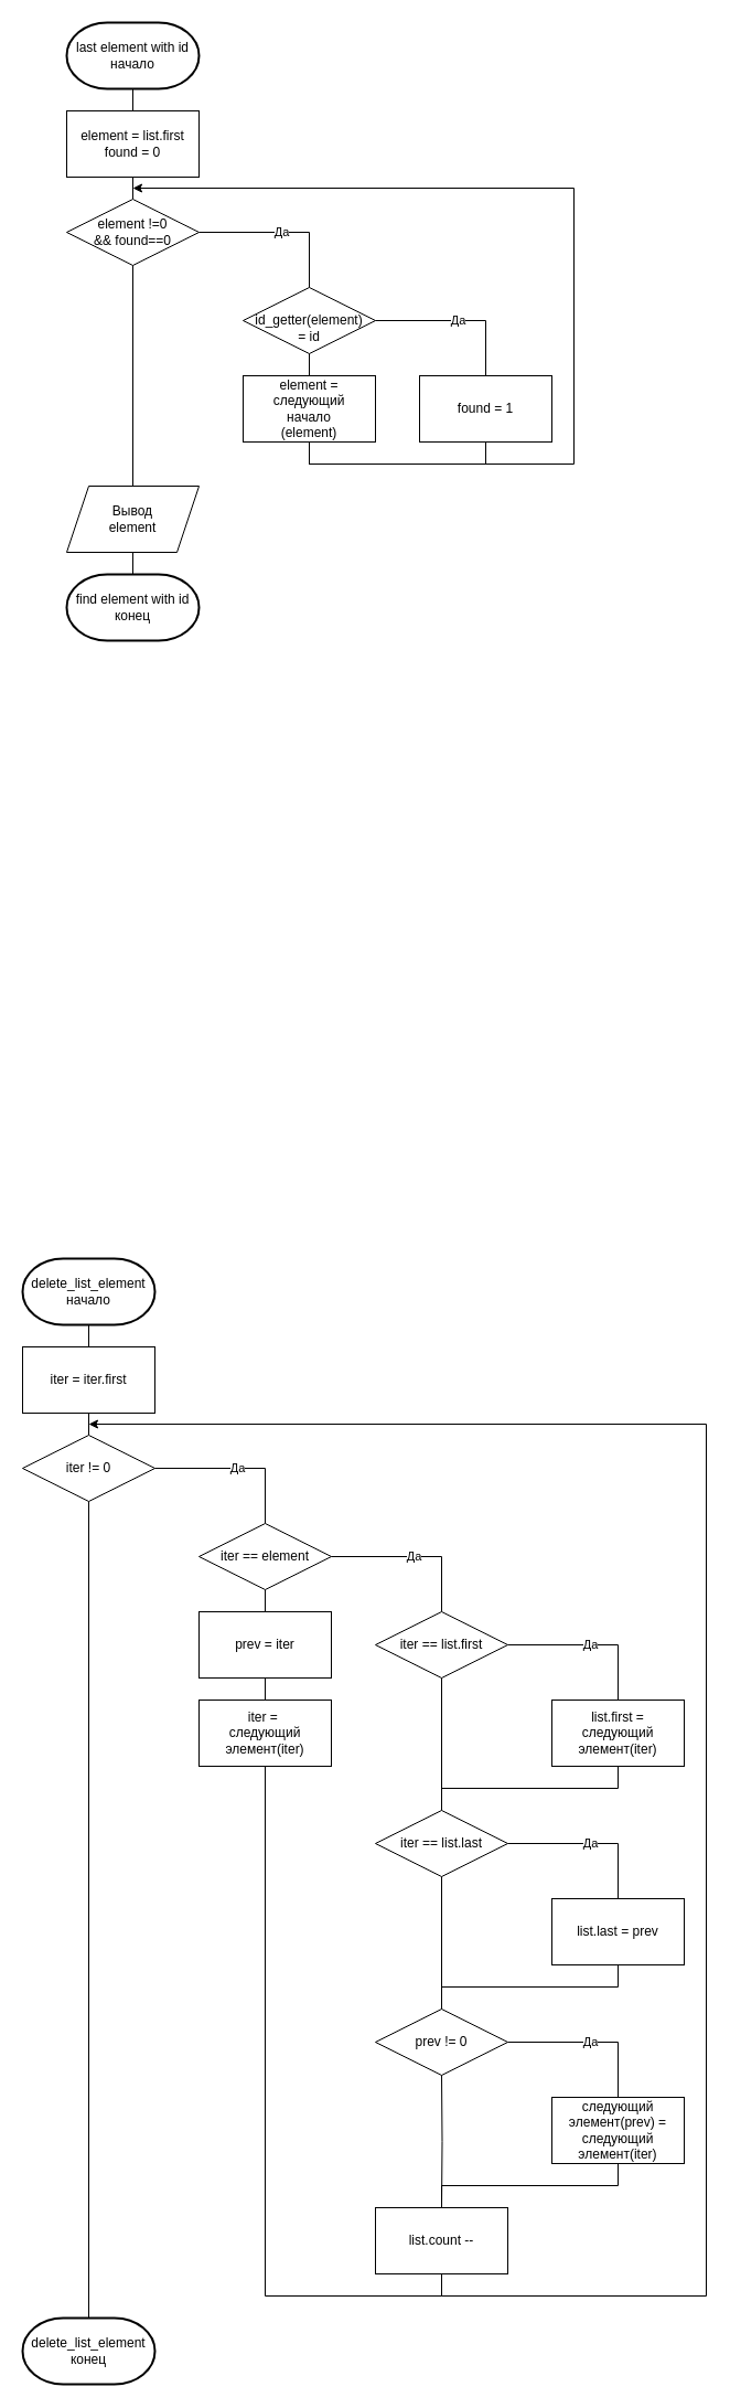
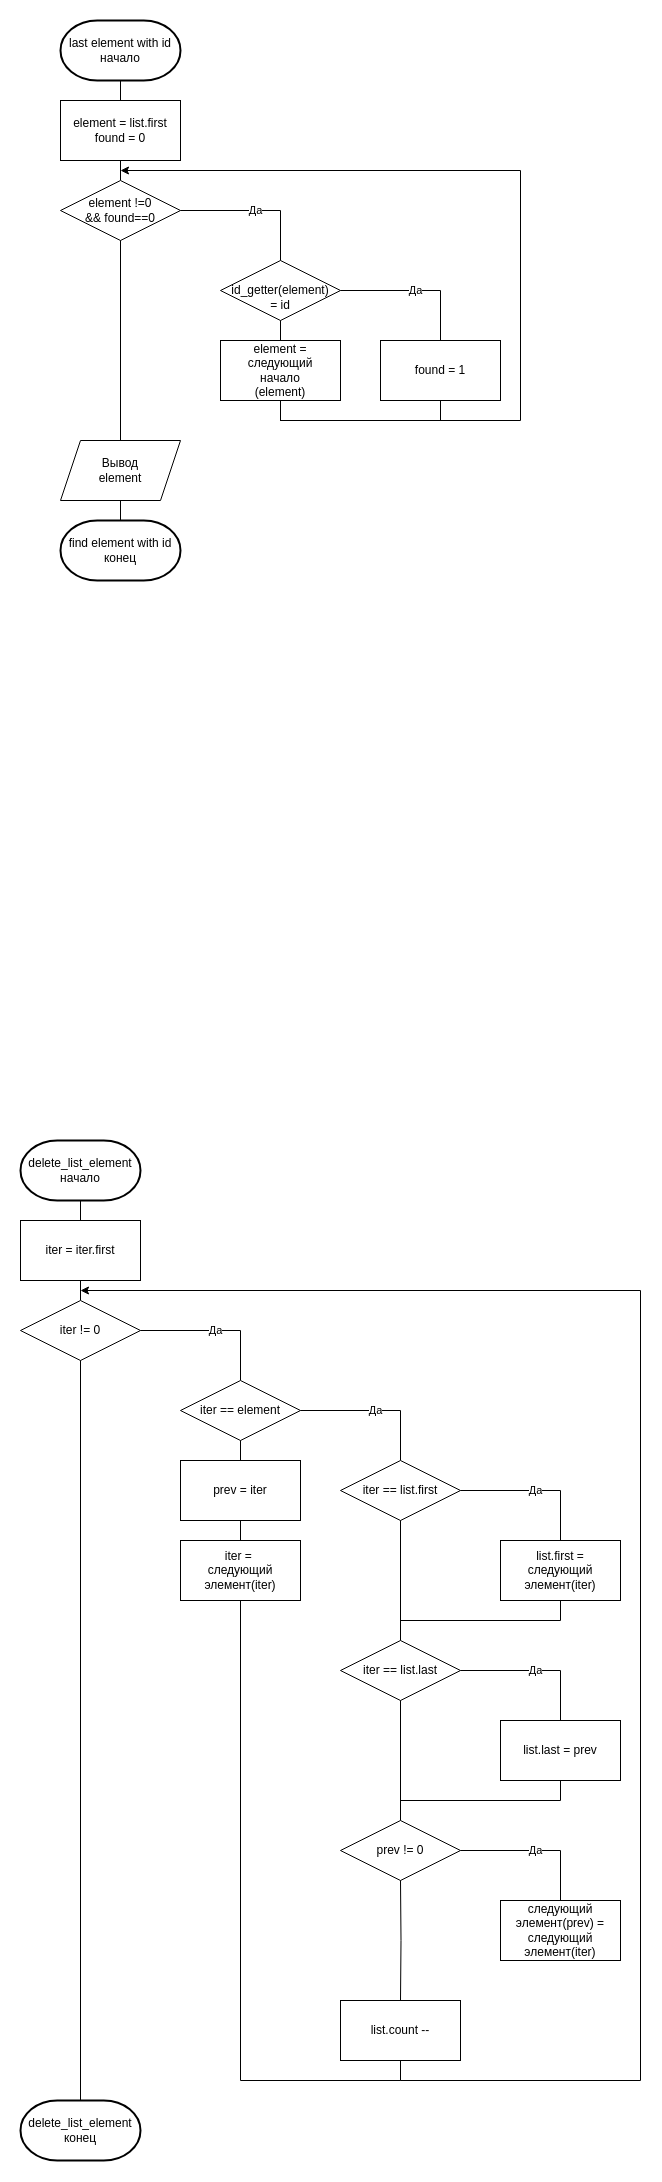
  <mxCell id="0" />
  <mxCell id="1" parent="0" />
  <mxCell id="2" value="last element with id&lt;br&gt;начало" style="strokeWidth=2;html=1;shape=mxgraph.flowchart.terminator;whiteSpace=wrap;" parent="1" vertex="1"><mxGeometry x="60" y="20" width="120" height="60" as="geometry" /></mxCell>
  <mxCell id="3" value="" style="endArrow=none;html=1;rounded=0;edgeStyle=orthogonalEdgeStyle;entryX=0.5;entryY=1;entryDx=0;entryDy=0;entryPerimeter=0;exitX=0.5;exitY=0;exitDx=0;exitDy=0;" parent="1" source="4" target="2" edge="1"><mxGeometry width="50" height="50" relative="1" as="geometry"><mxPoint x="120" y="100" as="sourcePoint" /><mxPoint x="120" y="100" as="targetPoint" /><Array as="points" /></mxGeometry></mxCell>
  <mxCell id="4" value="element = list.first&lt;br&gt;found = 0" style="rounded=0;whiteSpace=wrap;html=1;" parent="1" vertex="1"><mxGeometry x="60" y="100" width="120" height="60" as="geometry" /></mxCell>
  <mxCell id="5" value="" style="endArrow=none;html=1;rounded=0;edgeStyle=orthogonalEdgeStyle;entryX=0.5;entryY=1;entryDx=0;entryDy=0;" parent="1" target="4" edge="1"><mxGeometry width="50" height="50" relative="1" as="geometry"><mxPoint x="120" y="180" as="sourcePoint" /><mxPoint x="170" y="190" as="targetPoint" /><Array as="points"><mxPoint x="120" y="180" /><mxPoint x="120" y="180" /></Array></mxGeometry></mxCell>
  <mxCell id="6" value="&lt;br&gt;id_getter(element)&lt;br&gt;= id" style="rhombus;whiteSpace=wrap;html=1;" parent="1" vertex="1"><mxGeometry x="220" y="260" width="120" height="60" as="geometry" /></mxCell>
  <mxCell id="7" value="" style="endArrow=none;html=1;rounded=0;edgeStyle=orthogonalEdgeStyle;entryX=0.5;entryY=1;entryDx=0;entryDy=0;exitX=0.5;exitY=0;exitDx=0;exitDy=0;" parent="1" source="51" target="6" edge="1"><mxGeometry width="50" height="50" relative="1" as="geometry"><mxPoint x="280" y="340" as="sourcePoint" /><mxPoint x="320" y="360" as="targetPoint" /><Array as="points" /></mxGeometry></mxCell>
  <mxCell id="8" value="Да" style="endArrow=none;html=1;rounded=0;edgeStyle=orthogonalEdgeStyle;entryX=1;entryY=0.5;entryDx=0;entryDy=0;exitX=0.5;exitY=0;exitDx=0;exitDy=0;" parent="1" source="9" target="6" edge="1"><mxGeometry width="50" height="50" relative="1" as="geometry"><mxPoint x="440" y="340" as="sourcePoint" /><mxPoint x="420" y="320" as="targetPoint" /><Array as="points"><mxPoint x="440" y="290" /></Array></mxGeometry></mxCell>
  <mxCell id="9" value="found = 1" style="rounded=0;whiteSpace=wrap;html=1;" parent="1" vertex="1"><mxGeometry x="380" y="340" width="120" height="60" as="geometry" /></mxCell>
  <mxCell id="10" value="" style="endArrow=none;html=1;rounded=0;edgeStyle=orthogonalEdgeStyle;entryX=0.5;entryY=1;entryDx=0;entryDy=0;exitX=0.5;exitY=1;exitDx=0;exitDy=0;" parent="1" target="9" edge="1"><mxGeometry width="50" height="50" relative="1" as="geometry"><mxPoint x="280" y="400" as="sourcePoint" /><mxPoint x="490" y="430" as="targetPoint" /><Array as="points"><mxPoint x="280" y="420" /><mxPoint x="440" y="420" /></Array></mxGeometry></mxCell>
  <mxCell id="11" value="" style="endArrow=none;html=1;rounded=0;edgeStyle=orthogonalEdgeStyle;entryX=0.5;entryY=1;entryDx=0;entryDy=0;exitX=0.5;exitY=1;exitDx=0;exitDy=0;" parent="1" source="9" target="51" edge="1"><mxGeometry width="50" height="50" relative="1" as="geometry"><mxPoint x="280" y="440" as="sourcePoint" /><mxPoint x="280" y="400" as="targetPoint" /><Array as="points"><mxPoint x="440" y="420" /><mxPoint x="280" y="420" /></Array></mxGeometry></mxCell>
  <mxCell id="12" value="element !=0&lt;br&gt;&amp;amp;&amp;amp; found==0" style="rhombus;whiteSpace=wrap;html=1;" parent="1" vertex="1"><mxGeometry x="60" y="180" width="120" height="60" as="geometry" /></mxCell>
  <mxCell id="13" value="" style="endArrow=none;html=1;rounded=0;edgeStyle=orthogonalEdgeStyle;entryX=0.5;entryY=1;entryDx=0;entryDy=0;exitX=0.5;exitY=0;exitDx=0;exitDy=0;" parent="1" source="17" target="12" edge="1"><mxGeometry width="50" height="50" relative="1" as="geometry"><mxPoint x="120" y="390" as="sourcePoint" /><mxPoint x="160" y="280" as="targetPoint" /><Array as="points" /></mxGeometry></mxCell>
  <mxCell id="14" value="Да" style="endArrow=none;html=1;rounded=0;edgeStyle=orthogonalEdgeStyle;entryX=1;entryY=0.5;entryDx=0;entryDy=0;exitX=0.5;exitY=0;exitDx=0;exitDy=0;" parent="1" source="6" target="12" edge="1"><mxGeometry width="50" height="50" relative="1" as="geometry"><mxPoint x="340" y="220" as="sourcePoint" /><mxPoint x="260" y="240" as="targetPoint" /><Array as="points"><mxPoint x="280" y="210" /></Array></mxGeometry></mxCell>
  <mxCell id="15" value="" style="endArrow=classic;html=1;rounded=0;edgeStyle=orthogonalEdgeStyle;exitX=0.5;exitY=1;exitDx=0;exitDy=0;" parent="1" source="51" edge="1"><mxGeometry width="50" height="50" relative="1" as="geometry"><mxPoint x="280" y="400" as="sourcePoint" /><mxPoint x="120" y="170" as="targetPoint" /><Array as="points"><mxPoint x="280" y="420" /><mxPoint x="520" y="420" /><mxPoint x="520" y="170" /></Array></mxGeometry></mxCell>
  <mxCell id="16" value="find element with id&lt;br style=&quot;border-color: var(--border-color);&quot;&gt;конец" style="strokeWidth=2;html=1;shape=mxgraph.flowchart.terminator;whiteSpace=wrap;" parent="1" vertex="1"><mxGeometry x="60" y="520" width="120" height="60" as="geometry" /></mxCell>
  <mxCell id="17" value="Вывод&lt;br&gt;element" style="shape=parallelogram;perimeter=parallelogramPerimeter;whiteSpace=wrap;html=1;fixedSize=1;" parent="1" vertex="1"><mxGeometry x="60" y="440" width="120" height="60" as="geometry" /></mxCell>
  <mxCell id="18" value="" style="endArrow=none;html=1;rounded=0;edgeStyle=orthogonalEdgeStyle;entryX=0.5;entryY=1;entryDx=0;entryDy=0;exitX=0.5;exitY=0;exitDx=0;exitDy=0;exitPerimeter=0;" parent="1" source="16" target="17" edge="1"><mxGeometry width="50" height="50" relative="1" as="geometry"><mxPoint x="120" y="520" as="sourcePoint" /><mxPoint x="130" y="590" as="targetPoint" /><Array as="points" /></mxGeometry></mxCell>
  <mxCell id="19" value="delete_list_element&lt;br&gt;начало" style="strokeWidth=2;html=1;shape=mxgraph.flowchart.terminator;whiteSpace=wrap;" parent="1" vertex="1"><mxGeometry x="20" y="1140" width="120" height="60" as="geometry" /></mxCell>
  <mxCell id="20" value="" style="endArrow=none;html=1;rounded=0;edgeStyle=orthogonalEdgeStyle;entryX=0.5;entryY=1;entryDx=0;entryDy=0;entryPerimeter=0;exitX=0.5;exitY=0;exitDx=0;exitDy=0;" parent="1" source="21" target="19" edge="1"><mxGeometry width="50" height="50" relative="1" as="geometry"><mxPoint x="80" y="1220" as="sourcePoint" /><mxPoint x="80" y="1220" as="targetPoint" /><Array as="points" /></mxGeometry></mxCell>
  <mxCell id="21" value="iter = iter.first" style="rounded=0;whiteSpace=wrap;html=1;" parent="1" vertex="1"><mxGeometry x="20" y="1220" width="120" height="60" as="geometry" /></mxCell>
  <mxCell id="22" value="" style="endArrow=none;html=1;rounded=0;edgeStyle=orthogonalEdgeStyle;entryX=0.5;entryY=1;entryDx=0;entryDy=0;exitX=0.5;exitY=0;exitDx=0;exitDy=0;" parent="1" source="23" target="21" edge="1"><mxGeometry width="50" height="50" relative="1" as="geometry"><mxPoint x="80" y="1300" as="sourcePoint" /><mxPoint x="130" y="1310" as="targetPoint" /><Array as="points" /></mxGeometry></mxCell>
  <mxCell id="23" value="iter != 0" style="rhombus;whiteSpace=wrap;html=1;" parent="1" vertex="1"><mxGeometry x="20" y="1300" width="120" height="60" as="geometry" /></mxCell>
  <mxCell id="24" value="" style="endArrow=none;html=1;rounded=0;edgeStyle=orthogonalEdgeStyle;entryX=0.5;entryY=1;entryDx=0;entryDy=0;exitX=0.5;exitY=0;exitDx=0;exitDy=0;exitPerimeter=0;" parent="1" source="47" target="23" edge="1"><mxGeometry width="50" height="50" relative="1" as="geometry"><mxPoint x="80" y="1380" as="sourcePoint" /><mxPoint x="120" y="1400" as="targetPoint" /><Array as="points" /></mxGeometry></mxCell>
  <mxCell id="25" value="Да" style="endArrow=none;html=1;rounded=0;edgeStyle=orthogonalEdgeStyle;entryX=1;entryY=0.5;entryDx=0;entryDy=0;exitX=0.5;exitY=0;exitDx=0;exitDy=0;" parent="1" source="27" target="23" edge="1"><mxGeometry width="50" height="50" relative="1" as="geometry"><mxPoint x="240" y="1380" as="sourcePoint" /><mxPoint x="220" y="1360" as="targetPoint" /><Array as="points"><mxPoint x="240" y="1330" /></Array></mxGeometry></mxCell>
  <mxCell id="26" value="" style="endArrow=classic;html=1;rounded=0;edgeStyle=orthogonalEdgeStyle;exitX=0.5;exitY=1;exitDx=0;exitDy=0;" parent="1" source="43" edge="1"><mxGeometry width="50" height="50" relative="1" as="geometry"><mxPoint x="240" y="1290" as="sourcePoint" /><mxPoint x="80" y="1290" as="targetPoint" /><Array as="points"><mxPoint x="400" y="2080" /><mxPoint x="640" y="2080" /><mxPoint x="640" y="1290" /></Array></mxGeometry></mxCell>
  <mxCell id="27" value="iter == element" style="rhombus;whiteSpace=wrap;html=1;" parent="1" vertex="1"><mxGeometry x="180" y="1380" width="120" height="60" as="geometry" /></mxCell>
  <mxCell id="28" value="" style="endArrow=none;html=1;rounded=0;edgeStyle=orthogonalEdgeStyle;entryX=0.5;entryY=1;entryDx=0;entryDy=0;exitX=0.5;exitY=0;exitDx=0;exitDy=0;" parent="1" source="44" target="27" edge="1"><mxGeometry width="50" height="50" relative="1" as="geometry"><mxPoint x="240" y="1460" as="sourcePoint" /><mxPoint x="280" y="1480" as="targetPoint" /><Array as="points" /></mxGeometry></mxCell>
  <mxCell id="29" value="Да" style="endArrow=none;html=1;rounded=0;edgeStyle=orthogonalEdgeStyle;entryX=1;entryY=0.5;entryDx=0;entryDy=0;exitX=0.5;exitY=0;exitDx=0;exitDy=0;" parent="1" source="30" target="27" edge="1"><mxGeometry width="50" height="50" relative="1" as="geometry"><mxPoint x="400" y="1460" as="sourcePoint" /><mxPoint x="380" y="1440" as="targetPoint" /><Array as="points"><mxPoint x="400" y="1410" /></Array></mxGeometry></mxCell>
  <mxCell id="30" value="iter == list.first" style="rhombus;whiteSpace=wrap;html=1;" parent="1" vertex="1"><mxGeometry x="340" y="1460" width="120" height="60" as="geometry" /></mxCell>
  <mxCell id="31" value="" style="endArrow=none;html=1;rounded=0;edgeStyle=orthogonalEdgeStyle;entryX=0.5;entryY=1;entryDx=0;entryDy=0;exitX=0.5;exitY=0;exitDx=0;exitDy=0;" parent="1" source="34" target="30" edge="1"><mxGeometry width="50" height="50" relative="1" as="geometry"><mxPoint x="400" y="1540" as="sourcePoint" /><mxPoint x="440" y="1560" as="targetPoint" /><Array as="points" /></mxGeometry></mxCell>
  <mxCell id="32" value="Да" style="endArrow=none;html=1;rounded=0;edgeStyle=orthogonalEdgeStyle;entryX=1;entryY=0.5;entryDx=0;entryDy=0;exitX=0.5;exitY=0;exitDx=0;exitDy=0;" parent="1" source="49" target="30" edge="1"><mxGeometry width="50" height="50" relative="1" as="geometry"><mxPoint x="560" y="1540" as="sourcePoint" /><mxPoint x="540" y="1520" as="targetPoint" /><Array as="points"><mxPoint x="560" y="1490" /></Array></mxGeometry></mxCell>
  <mxCell id="33" value="" style="endArrow=none;html=1;rounded=0;edgeStyle=orthogonalEdgeStyle;entryX=0.5;entryY=1;entryDx=0;entryDy=0;exitX=0.5;exitY=0;exitDx=0;exitDy=0;" parent="1" source="34" target="49" edge="1"><mxGeometry width="50" height="50" relative="1" as="geometry"><mxPoint x="560" y="1620" as="sourcePoint" /><mxPoint x="560" y="1600" as="targetPoint" /><Array as="points"><mxPoint x="400" y="1620" /><mxPoint x="560" y="1620" /></Array></mxGeometry></mxCell>
  <mxCell id="34" value="iter == list.last" style="rhombus;whiteSpace=wrap;html=1;" parent="1" vertex="1"><mxGeometry x="340" y="1640" width="120" height="60" as="geometry" /></mxCell>
  <mxCell id="35" value="" style="endArrow=none;html=1;rounded=0;edgeStyle=orthogonalEdgeStyle;entryX=0.5;entryY=1;entryDx=0;entryDy=0;exitX=0.5;exitY=0;exitDx=0;exitDy=0;" parent="1" source="39" target="34" edge="1"><mxGeometry width="50" height="50" relative="1" as="geometry"><mxPoint x="400" y="1720" as="sourcePoint" /><mxPoint x="440" y="1740" as="targetPoint" /><Array as="points" /></mxGeometry></mxCell>
  <mxCell id="36" value="Да" style="endArrow=none;html=1;rounded=0;edgeStyle=orthogonalEdgeStyle;entryX=1;entryY=0.5;entryDx=0;entryDy=0;exitX=0.5;exitY=0;exitDx=0;exitDy=0;" parent="1" source="37" target="34" edge="1"><mxGeometry width="50" height="50" relative="1" as="geometry"><mxPoint x="560" y="1720" as="sourcePoint" /><mxPoint x="540" y="1700" as="targetPoint" /><Array as="points"><mxPoint x="560" y="1670" /></Array></mxGeometry></mxCell>
  <mxCell id="37" value="list.last = prev" style="rounded=0;whiteSpace=wrap;html=1;" parent="1" vertex="1"><mxGeometry x="500" y="1720" width="120" height="60" as="geometry" /></mxCell>
  <mxCell id="38" value="" style="endArrow=none;html=1;rounded=0;edgeStyle=orthogonalEdgeStyle;entryX=0.5;entryY=1;entryDx=0;entryDy=0;exitX=0.5;exitY=0;exitDx=0;exitDy=0;" parent="1" source="39" target="37" edge="1"><mxGeometry width="50" height="50" relative="1" as="geometry"><mxPoint x="560" y="1800" as="sourcePoint" /><mxPoint x="610" y="1810" as="targetPoint" /><Array as="points"><mxPoint x="400" y="1800" /><mxPoint x="560" y="1800" /></Array></mxGeometry></mxCell>
  <mxCell id="39" value="prev != 0" style="rhombus;whiteSpace=wrap;html=1;" parent="1" vertex="1"><mxGeometry x="340" y="1820" width="120" height="60" as="geometry" /></mxCell>
  <mxCell id="40" value="" style="endArrow=none;html=1;rounded=0;edgeStyle=orthogonalEdgeStyle;entryX=0.5;entryY=1;entryDx=0;entryDy=0;exitX=0.5;exitY=0;exitDx=0;exitDy=0;" parent="1" target="39" edge="1"><mxGeometry width="50" height="50" relative="1" as="geometry"><mxPoint x="400" y="2000" as="sourcePoint" /><mxPoint x="440" y="1920" as="targetPoint" /><Array as="points" /></mxGeometry></mxCell>
  <mxCell id="41" value="Да" style="endArrow=none;html=1;rounded=0;edgeStyle=orthogonalEdgeStyle;entryX=1;entryY=0.5;entryDx=0;entryDy=0;exitX=0.5;exitY=0;exitDx=0;exitDy=0;" parent="1" source="50" target="39" edge="1"><mxGeometry width="50" height="50" relative="1" as="geometry"><mxPoint x="560" y="1900" as="sourcePoint" /><mxPoint x="540" y="1880" as="targetPoint" /><Array as="points"><mxPoint x="560" y="1850" /></Array></mxGeometry></mxCell>
- <mxCell id="42" value="" style="endArrow=none;html=1;rounded=0;edgeStyle=orthogonalEdgeStyle;entryX=0.5;entryY=1;entryDx=0;entryDy=0;exitX=0.5;exitY=0;exitDx=0;exitDy=0;" parent="1" source="43" target="50" edge="1"><mxGeometry width="50" height="50" relative="1" as="geometry"><mxPoint x="400" y="2000" as="sourcePoint" /><mxPoint x="560" y="1960" as="targetPoint" /><Array as="points"><mxPoint x="400" y="1980" /><mxPoint x="560" y="1980" /></Array></mxGeometry></mxCell>
  <mxCell id="43" value="list.count --" style="rounded=0;whiteSpace=wrap;html=1;" parent="1" vertex="1"><mxGeometry x="340" y="2000" width="120" height="60" as="geometry" /></mxCell>
  <mxCell id="44" value="prev = iter" style="rounded=0;whiteSpace=wrap;html=1;" parent="1" vertex="1"><mxGeometry x="180" y="1460" width="120" height="60" as="geometry" /></mxCell>
  <mxCell id="45" value="" style="endArrow=none;html=1;rounded=0;edgeStyle=orthogonalEdgeStyle;entryX=0.5;entryY=1;entryDx=0;entryDy=0;exitX=0.5;exitY=0;exitDx=0;exitDy=0;" parent="1" source="48" target="44" edge="1"><mxGeometry width="50" height="50" relative="1" as="geometry"><mxPoint x="240" y="1540" as="sourcePoint" /><mxPoint x="290" y="1550" as="targetPoint" /><Array as="points" /></mxGeometry></mxCell>
  <mxCell id="46" value="" style="endArrow=none;html=1;rounded=0;edgeStyle=orthogonalEdgeStyle;entryX=0.5;entryY=1;entryDx=0;entryDy=0;exitX=0.5;exitY=1;exitDx=0;exitDy=0;" parent="1" source="43" target="48" edge="1"><mxGeometry width="50" height="50" relative="1" as="geometry"><mxPoint x="240" y="1620" as="sourcePoint" /><mxPoint x="240" y="1600" as="targetPoint" /><Array as="points"><mxPoint x="400" y="2080" /><mxPoint x="240" y="2080" /></Array></mxGeometry></mxCell>
  <mxCell id="47" value="delete_list_element&lt;br style=&quot;border-color: var(--border-color);&quot;&gt;конец" style="strokeWidth=2;html=1;shape=mxgraph.flowchart.terminator;whiteSpace=wrap;" parent="1" vertex="1"><mxGeometry x="20" y="2100" width="120" height="60" as="geometry" /></mxCell>
  <mxCell id="48" value="iter =&amp;nbsp;&lt;br style=&quot;border-color: var(--border-color);&quot;&gt;следующий&lt;br style=&quot;border-color: var(--border-color);&quot;&gt;элемент(iter)" style="rounded=0;whiteSpace=wrap;html=1;" parent="1" vertex="1"><mxGeometry x="180" y="1540" width="120" height="60" as="geometry" /></mxCell>
  <mxCell id="49" value="list.first =&lt;br style=&quot;border-color: var(--border-color);&quot;&gt;следующий&lt;br style=&quot;border-color: var(--border-color);&quot;&gt;элемент(iter)" style="rounded=0;whiteSpace=wrap;html=1;" parent="1" vertex="1"><mxGeometry x="500" y="1540" width="120" height="60" as="geometry" /></mxCell>
  <mxCell id="50" value="следующий&lt;br style=&quot;border-color: var(--border-color);&quot;&gt;элемент(prev) =&lt;br style=&quot;border-color: var(--border-color);&quot;&gt;следующий&lt;br style=&quot;border-color: var(--border-color);&quot;&gt;элемент(iter)" style="rounded=0;whiteSpace=wrap;html=1;" parent="1" vertex="1"><mxGeometry x="500" y="1900" width="120" height="60" as="geometry" /></mxCell>
  <mxCell id="51" value="element =&lt;br style=&quot;border-color: var(--border-color);&quot;&gt;следующий&lt;br style=&quot;border-color: var(--border-color);&quot;&gt;начало&lt;br style=&quot;border-color: var(--border-color);&quot;&gt;(element)" style="rounded=0;whiteSpace=wrap;html=1;" parent="1" vertex="1"><mxGeometry x="220" y="340" width="120" height="60" as="geometry" /></mxCell>
